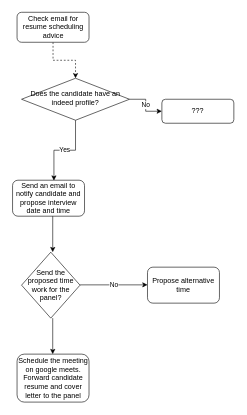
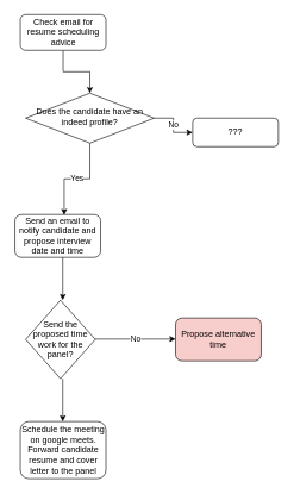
  <mxCell id="0" />
  <mxCell id="1" parent="0" />
- <mxCell id="2" value="" style="edgeStyle=orthogonalEdgeStyle;rounded=0;orthogonalLoop=1;jettySize=auto;html=1;dashed=1;" edge="1" parent="1" source="3" target="6"><mxGeometry relative="1" as="geometry" /></mxCell>
+ <mxCell id="2" value="" style="edgeStyle=orthogonalEdgeStyle;rounded=0;orthogonalLoop=1;jettySize=auto;html=1;" edge="1" parent="1" source="3" target="6"><mxGeometry relative="1" as="geometry" /></mxCell>
  <mxCell id="3" value="Check email for resume scheduling advice" style="rounded=1;whiteSpace=wrap;html=1;fontSize=12;glass=0;strokeWidth=1;shadow=0;" parent="1" vertex="1"><mxGeometry x="27.5" y="20" width="120" height="50" as="geometry" /></mxCell>
  <mxCell id="4" value="Yes" style="edgeStyle=orthogonalEdgeStyle;rounded=0;orthogonalLoop=1;jettySize=auto;html=1;exitX=0.5;exitY=1;exitDx=0;exitDy=0;entryX=0.575;entryY=0.011;entryDx=0;entryDy=0;entryPerimeter=0;" edge="1" parent="1" source="6" target="8"><mxGeometry relative="1" as="geometry" /></mxCell>
  <mxCell id="5" value="No" style="edgeStyle=orthogonalEdgeStyle;rounded=0;orthogonalLoop=1;jettySize=auto;html=1;entryX=0;entryY=0.5;entryDx=0;entryDy=0;" edge="1" parent="1" source="6" target="7"><mxGeometry relative="1" as="geometry" /></mxCell>
  <mxCell id="6" value="Does the candidate have an indeed profile?" style="rhombus;whiteSpace=wrap;html=1;shadow=0;fontFamily=Helvetica;fontSize=12;align=center;strokeWidth=1;spacing=6;spacingTop=-4;" parent="1" vertex="1"><mxGeometry x="35" y="130" width="180" height="70" as="geometry" /></mxCell>
  <mxCell id="7" value="???" style="rounded=1;whiteSpace=wrap;html=1;fontSize=12;glass=0;strokeWidth=1;shadow=0;" parent="1" vertex="1"><mxGeometry x="269" y="165" width="120" height="40" as="geometry" /></mxCell>
  <mxCell id="8" value="Send an email to notify candidate and propose interview date and time" style="rounded=1;whiteSpace=wrap;html=1;" vertex="1" parent="1"><mxGeometry x="20" y="300" width="120" height="60" as="geometry" /></mxCell>
  <mxCell id="9" value="" style="endArrow=classic;html=1;" edge="1" parent="1"><mxGeometry width="50" height="50" relative="1" as="geometry"><mxPoint x="87" y="360" as="sourcePoint" /><mxPoint x="87" y="420" as="targetPoint" /></mxGeometry></mxCell>
  <mxCell id="10" value="Send the proposed time work for the panel?" style="rhombus;whiteSpace=wrap;html=1;" vertex="1" parent="1"><mxGeometry x="35" y="420" width="97.5" height="110" as="geometry" /></mxCell>
  <mxCell id="11" value="No" style="endArrow=classic;html=1;" edge="1" parent="1"><mxGeometry width="50" height="50" relative="1" as="geometry"><mxPoint x="132.5" y="474.5" as="sourcePoint" /><mxPoint x="245" y="474.5" as="targetPoint" /></mxGeometry></mxCell>
  <mxCell id="12" value="" style="endArrow=classic;html=1;" edge="1" parent="1"><mxGeometry width="50" height="50" relative="1" as="geometry"><mxPoint x="87" y="530" as="sourcePoint" /><mxPoint x="87" y="590" as="targetPoint" /></mxGeometry></mxCell>
  <mxCell id="13" value="Schedule the meeting on google meets.&lt;br&gt;Forward candidate resume and cover letter to the panel" style="rounded=1;whiteSpace=wrap;html=1;" vertex="1" parent="1"><mxGeometry x="27.5" y="590" width="120" height="80" as="geometry" /></mxCell>
- <mxCell id="14" value="Propose alternative time" style="rounded=1;whiteSpace=wrap;html=1;" vertex="1" parent="1"><mxGeometry x="245" y="445" width="120" height="60" as="geometry" /></mxCell>
+ <mxCell id="14" value="Propose alternative time" style="rounded=1;whiteSpace=wrap;html=1;fillColor=#f8cecc;" vertex="1" parent="1"><mxGeometry x="245" y="445" width="120" height="60" as="geometry" /></mxCell>
